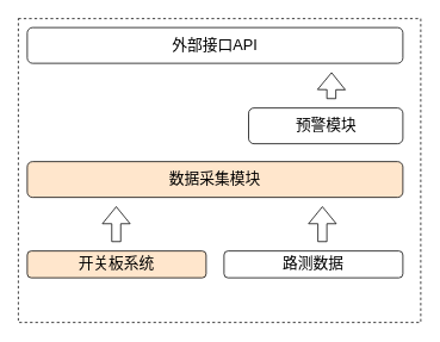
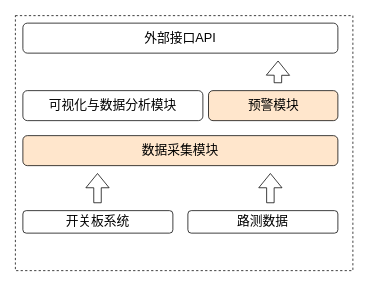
  <mxCell id="0" />
  <mxCell id="1" parent="0" />
  <mxCell id="2" value="" style="rounded=0;whiteSpace=wrap;html=1;fontSize=17;dashed=1;" vertex="1" parent="1"><mxGeometry x="20" y="20" width="450" height="340" as="geometry" /></mxCell>
  <mxCell id="3" value="数据采集模块" style="rounded=1;whiteSpace=wrap;html=1;fontSize=17;fillColor=#ffe6cc;" vertex="1" parent="1"><mxGeometry x="30" y="180" width="420" height="40" as="geometry" /></mxCell>
- <mxCell id="4" value="&lt;span&gt;开关板系统&lt;/span&gt;" style="rounded=1;whiteSpace=wrap;html=1;fontSize=17;fillColor=#ffe6cc;" vertex="1" parent="1"><mxGeometry x="30" y="280" width="200" height="30" as="geometry" /></mxCell>
+ <mxCell id="4" value="&lt;span&gt;开关板系统&lt;/span&gt;" style="rounded=1;whiteSpace=wrap;html=1;fontSize=17;" vertex="1" parent="1"><mxGeometry x="30" y="280" width="200" height="30" as="geometry" /></mxCell>
  <mxCell id="5" value="&lt;span&gt;路测数据&lt;/span&gt;" style="rounded=1;whiteSpace=wrap;html=1;fontSize=17;" vertex="1" parent="1"><mxGeometry x="250" y="280" width="200" height="30" as="geometry" /></mxCell>
  <mxCell id="6" value="" style="shape=flexArrow;endArrow=classic;html=1;rounded=0;fontSize=17;" edge="1" parent="1"><mxGeometry width="50" height="50" relative="1" as="geometry"><mxPoint x="129.5" y="270" as="sourcePoint" /><mxPoint x="129.5" y="230" as="targetPoint" /></mxGeometry></mxCell>
  <mxCell id="7" value="" style="shape=flexArrow;endArrow=classic;html=1;rounded=0;fontSize=17;" edge="1" parent="1"><mxGeometry width="50" height="50" relative="1" as="geometry"><mxPoint x="360" y="270" as="sourcePoint" /><mxPoint x="360" y="230" as="targetPoint" /></mxGeometry></mxCell>
- <mxCell id="9" value="预警模块" style="rounded=1;whiteSpace=wrap;html=1;fontSize=17;" vertex="1" parent="1"><mxGeometry x="277.5" y="120" width="172.5" height="40" as="geometry" /></mxCell>
+ <mxCell id="8" value="可视化与数据分析模块" style="rounded=1;whiteSpace=wrap;html=1;fontSize=17;" vertex="1" parent="1"><mxGeometry x="30" y="120" width="240" height="40" as="geometry" /></mxCell>
+ <mxCell id="9" value="预警模块" style="rounded=1;whiteSpace=wrap;html=1;fontSize=17;fillColor=#ffe6cc;" vertex="1" parent="1"><mxGeometry x="277.5" y="120" width="172.5" height="40" as="geometry" /></mxCell>
  <mxCell id="10" value="外部接口API" style="rounded=1;whiteSpace=wrap;html=1;fontSize=17;" vertex="1" parent="1"><mxGeometry x="30" y="30" width="420" height="40" as="geometry" /></mxCell>
  <mxCell id="11" value="" style="shape=flexArrow;endArrow=classic;html=1;rounded=0;fontSize=17;" edge="1" parent="1"><mxGeometry width="50" height="50" relative="1" as="geometry"><mxPoint x="370" y="110" as="sourcePoint" /><mxPoint x="370.25" y="80" as="targetPoint" /></mxGeometry></mxCell>
